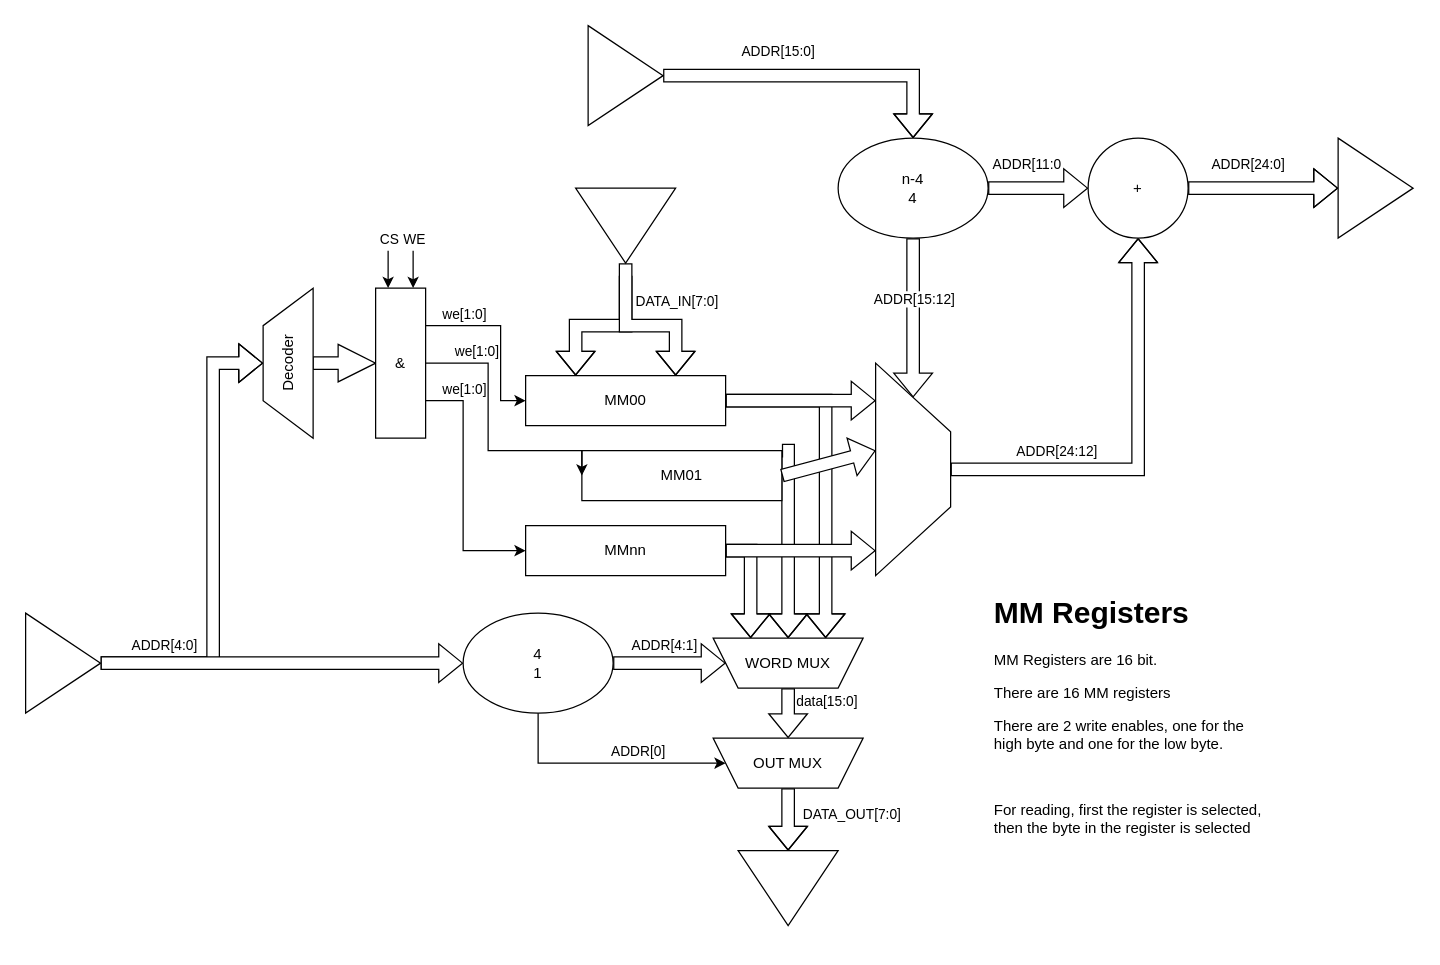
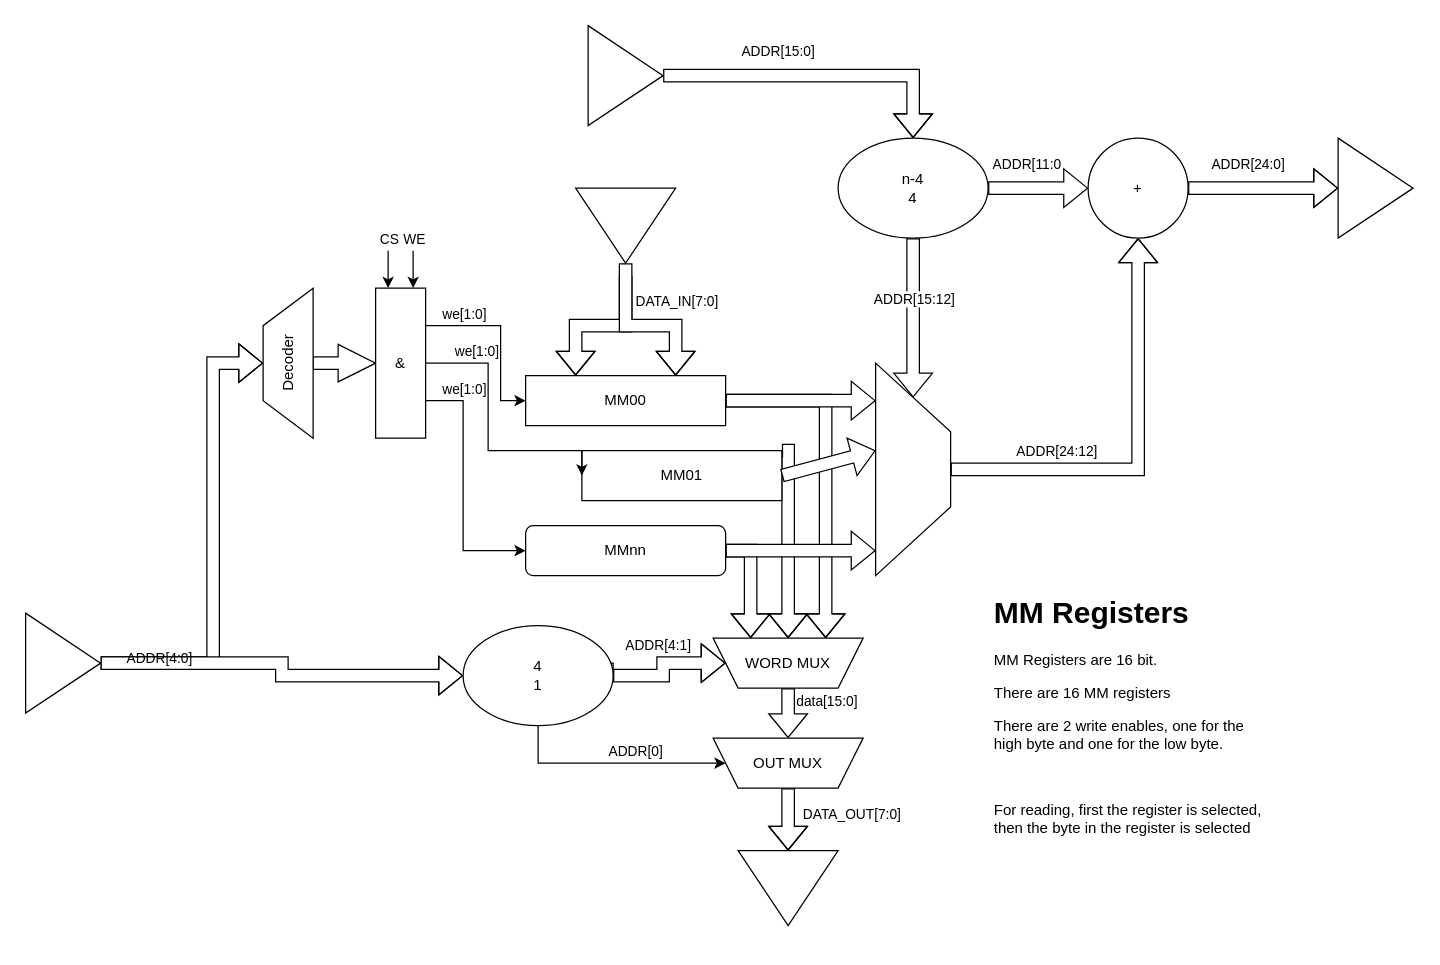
  <mxCell id="0" />
  <mxCell id="1" parent="0" />
  <mxCell id="2" style="edgeStyle=orthogonalEdgeStyle;rounded=0;orthogonalLoop=1;jettySize=auto;html=1;exitX=1;exitY=0.5;exitDx=0;exitDy=0;entryX=0.25;entryY=1;entryDx=0;entryDy=0;shape=flexArrow;fillColor=none;" edge="1" parent="1" source="3" target="42"><mxGeometry relative="1" as="geometry" /></mxCell>
  <mxCell id="3" value="MM00" style="rounded=0;whiteSpace=wrap;html=1;" vertex="1" parent="1"><mxGeometry x="420" y="300" width="160" height="40" as="geometry" /></mxCell>
  <mxCell id="4" style="edgeStyle=orthogonalEdgeStyle;rounded=0;orthogonalLoop=1;jettySize=auto;html=1;entryX=0.5;entryY=1;entryDx=0;entryDy=0;shape=flexArrow;" edge="1" parent="1" source="5" target="42"><mxGeometry relative="1" as="geometry"><Array as="points"><mxPoint x="630" y="360" /></Array></mxGeometry></mxCell>
  <mxCell id="5" value="MM01" style="rounded=0;whiteSpace=wrap;html=1;" vertex="1" parent="1"><mxGeometry x="465" y="360" width="160" height="40" as="geometry" /></mxCell>
  <mxCell id="6" style="edgeStyle=orthogonalEdgeStyle;rounded=0;orthogonalLoop=1;jettySize=auto;html=1;entryX=0.75;entryY=1;entryDx=0;entryDy=0;shape=flexArrow;" edge="1" parent="1" source="7" target="42"><mxGeometry relative="1" as="geometry"><Array as="points"><mxPoint x="600" y="440" /></Array></mxGeometry></mxCell>
- <mxCell id="7" value="MMnn" style="rounded=0;whiteSpace=wrap;html=1;" vertex="1" parent="1"><mxGeometry x="420" y="420" width="160" height="40" as="geometry" /></mxCell>
+ <mxCell id="7" value="MMnn" style="whiteSpace=wrap;html=1;rounded=1;" vertex="1" parent="1"><mxGeometry x="420" y="420" width="160" height="40" as="geometry" /></mxCell>
  <mxCell id="8" value="" style="edgeStyle=orthogonalEdgeStyle;rounded=0;orthogonalLoop=1;jettySize=auto;html=1;shape=flexArrow;" edge="1" parent="1" source="10" target="16"><mxGeometry relative="1" as="geometry" /></mxCell>
  <mxCell id="9" value="ADDR[15:0]" style="edgeLabel;html=1;align=center;verticalAlign=middle;resizable=0;points=[];" vertex="1" connectable="0" parent="8"><mxGeometry x="-0.209" y="-1" relative="1" as="geometry"><mxPoint x="-8" y="-21" as="offset" /></mxGeometry></mxCell>
  <mxCell id="10" value="" style="triangle;whiteSpace=wrap;html=1;" vertex="1" parent="1"><mxGeometry x="470" y="20" width="60" height="80" as="geometry" /></mxCell>
  <mxCell id="11" style="edgeStyle=orthogonalEdgeStyle;rounded=0;orthogonalLoop=1;jettySize=auto;html=1;entryX=0;entryY=0.5;entryDx=0;entryDy=0;shape=flexArrow;" edge="1" parent="1" source="16" target="22"><mxGeometry relative="1" as="geometry"><mxPoint x="765" y="245" as="targetPoint" /><Array as="points" /></mxGeometry></mxCell>
  <mxCell id="12" value="ADDR[15:12]" style="edgeLabel;html=1;align=center;verticalAlign=middle;resizable=0;points=[];" vertex="1" connectable="0" parent="11"><mxGeometry x="-0.078" relative="1" as="geometry"><mxPoint y="-11" as="offset" /></mxGeometry></mxCell>
  <mxCell id="13" value="" style="edgeStyle=orthogonalEdgeStyle;rounded=0;orthogonalLoop=1;jettySize=auto;html=1;shape=flexArrow;" edge="1" parent="1" source="16" target="25"><mxGeometry relative="1" as="geometry" /></mxCell>
  <mxCell id="14" value="ADDR[11:0" style="edgeLabel;html=1;align=center;verticalAlign=middle;resizable=0;points=[];" vertex="1" connectable="0" parent="13"><mxGeometry x="0.193" y="4" relative="1" as="geometry"><mxPoint x="-18" y="-16" as="offset" /></mxGeometry></mxCell>
  <mxCell id="15" style="edgeStyle=orthogonalEdgeStyle;rounded=0;orthogonalLoop=1;jettySize=auto;html=1;entryX=0.5;entryY=0;entryDx=0;entryDy=0;shape=flexArrow;exitX=1;exitY=0.5;exitDx=0;exitDy=0;" edge="1" parent="1" source="48" target="28"><mxGeometry relative="1" as="geometry"><Array as="points"><mxPoint x="170" y="530" /><mxPoint x="170" y="290" /></Array></mxGeometry></mxCell>
  <mxCell id="16" value="n-4&lt;br&gt;4" style="ellipse;whiteSpace=wrap;html=1;" vertex="1" parent="1"><mxGeometry x="670" y="110" width="120" height="80" as="geometry" /></mxCell>
  <mxCell id="17" value="" style="shape=flexArrow;endArrow=classic;html=1;rounded=0;exitX=1;exitY=0.5;exitDx=0;exitDy=0;fillColor=default;" edge="1" parent="1" source="3"><mxGeometry width="50" height="50" relative="1" as="geometry"><mxPoint x="660" y="330" as="sourcePoint" /><mxPoint x="700" y="320" as="targetPoint" /></mxGeometry></mxCell>
  <mxCell id="18" value="" style="shape=flexArrow;endArrow=classic;html=1;rounded=0;exitX=1;exitY=0.5;exitDx=0;exitDy=0;fillColor=default;" edge="1" parent="1" source="5"><mxGeometry width="50" height="50" relative="1" as="geometry"><mxPoint x="660" y="330" as="sourcePoint" /><mxPoint x="700" y="360" as="targetPoint" /></mxGeometry></mxCell>
  <mxCell id="19" value="" style="shape=flexArrow;endArrow=classic;html=1;rounded=0;exitX=1;exitY=0.5;exitDx=0;exitDy=0;fillColor=default;" edge="1" parent="1" source="7"><mxGeometry width="50" height="50" relative="1" as="geometry"><mxPoint x="660" y="330" as="sourcePoint" /><mxPoint x="700" y="440" as="targetPoint" /></mxGeometry></mxCell>
  <mxCell id="20" style="edgeStyle=orthogonalEdgeStyle;rounded=0;orthogonalLoop=1;jettySize=auto;html=1;entryX=0.5;entryY=1;entryDx=0;entryDy=0;shape=flexArrow;" edge="1" parent="1" source="22" target="25"><mxGeometry relative="1" as="geometry" /></mxCell>
  <mxCell id="21" value="ADDR[24:12]" style="edgeLabel;html=1;align=center;verticalAlign=middle;resizable=0;points=[];" vertex="1" connectable="0" parent="20"><mxGeometry x="-0.539" y="-2" relative="1" as="geometry"><mxPoint x="7" y="-17" as="offset" /></mxGeometry></mxCell>
  <mxCell id="22" value="" style="shape=trapezoid;perimeter=trapezoidPerimeter;whiteSpace=wrap;html=1;fixedSize=1;rotation=90;size=55;" vertex="1" parent="1"><mxGeometry x="645" y="345" width="170" height="60" as="geometry" /></mxCell>
  <mxCell id="23" style="edgeStyle=orthogonalEdgeStyle;rounded=0;orthogonalLoop=1;jettySize=auto;html=1;shape=flexArrow;" edge="1" parent="1" source="25"><mxGeometry relative="1" as="geometry"><mxPoint x="1070" y="150" as="targetPoint" /></mxGeometry></mxCell>
  <mxCell id="24" value="ADDR[24:0]" style="edgeLabel;html=1;align=center;verticalAlign=middle;resizable=0;points=[];" vertex="1" connectable="0" parent="23"><mxGeometry x="-0.316" relative="1" as="geometry"><mxPoint x="6" y="-20" as="offset" /></mxGeometry></mxCell>
  <mxCell id="25" value="+" style="ellipse;whiteSpace=wrap;html=1;aspect=fixed;" vertex="1" parent="1"><mxGeometry x="870" y="110" width="80" height="80" as="geometry" /></mxCell>
  <mxCell id="26" value="" style="shape=flexArrow;endArrow=classic;html=1;rounded=0;entryX=0.25;entryY=0;entryDx=0;entryDy=0;" edge="1" parent="1" target="3"><mxGeometry width="50" height="50" relative="1" as="geometry"><mxPoint x="500" y="220" as="sourcePoint" /><mxPoint x="490" y="220" as="targetPoint" /><Array as="points"><mxPoint x="500" y="260" /><mxPoint x="460" y="260" /></Array></mxGeometry></mxCell>
  <mxCell id="27" style="edgeStyle=orthogonalEdgeStyle;rounded=0;orthogonalLoop=1;jettySize=auto;html=1;entryX=0;entryY=0.5;entryDx=0;entryDy=0;shape=arrow;" edge="1" parent="1" source="28" target="35"><mxGeometry relative="1" as="geometry" /></mxCell>
  <mxCell id="28" value="Decoder" style="shape=trapezoid;perimeter=trapezoidPerimeter;whiteSpace=wrap;html=1;fixedSize=1;rotation=-90;size=30;" vertex="1" parent="1"><mxGeometry x="170" y="270" width="120" height="40" as="geometry" /></mxCell>
  <mxCell id="29" style="edgeStyle=orthogonalEdgeStyle;rounded=0;orthogonalLoop=1;jettySize=auto;html=1;exitX=1;exitY=0.25;exitDx=0;exitDy=0;entryX=0;entryY=0.5;entryDx=0;entryDy=0;" edge="1" parent="1" source="35" target="3"><mxGeometry relative="1" as="geometry"><Array as="points"><mxPoint x="400" y="260" /><mxPoint x="400" y="320" /></Array></mxGeometry></mxCell>
  <mxCell id="30" value="we[1:0]" style="edgeLabel;html=1;align=center;verticalAlign=middle;resizable=0;points=[];" vertex="1" connectable="0" parent="29"><mxGeometry x="-0.322" relative="1" as="geometry"><mxPoint x="-17" y="-10" as="offset" /></mxGeometry></mxCell>
  <mxCell id="31" style="edgeStyle=orthogonalEdgeStyle;rounded=0;orthogonalLoop=1;jettySize=auto;html=1;exitX=1;exitY=0.5;exitDx=0;exitDy=0;entryX=0;entryY=0.5;entryDx=0;entryDy=0;" edge="1" parent="1" source="35" target="5"><mxGeometry relative="1" as="geometry"><Array as="points"><mxPoint x="390" y="290" /><mxPoint x="390" y="360" /></Array></mxGeometry></mxCell>
  <mxCell id="32" value="we[1:0]" style="edgeLabel;html=1;align=center;verticalAlign=middle;resizable=0;points=[];" vertex="1" connectable="0" parent="31"><mxGeometry x="-0.7" relative="1" as="geometry"><mxPoint x="8" y="-10" as="offset" /></mxGeometry></mxCell>
  <mxCell id="33" style="edgeStyle=orthogonalEdgeStyle;rounded=0;orthogonalLoop=1;jettySize=auto;html=1;exitX=1;exitY=0.75;exitDx=0;exitDy=0;entryX=0;entryY=0.5;entryDx=0;entryDy=0;" edge="1" parent="1" source="35" target="7"><mxGeometry relative="1" as="geometry"><Array as="points"><mxPoint x="370" y="320" /><mxPoint x="370" y="440" /></Array></mxGeometry></mxCell>
  <mxCell id="34" value="we[1:0]" style="edgeLabel;html=1;align=center;verticalAlign=middle;resizable=0;points=[];" vertex="1" connectable="0" parent="33"><mxGeometry x="-0.789" y="1" relative="1" as="geometry"><mxPoint x="9" y="-9" as="offset" /></mxGeometry></mxCell>
  <mxCell id="35" value="&amp;amp;" style="rounded=0;whiteSpace=wrap;html=1;" vertex="1" parent="1"><mxGeometry x="300" y="230" width="40" height="120" as="geometry" /></mxCell>
  <mxCell id="36" value="" style="endArrow=classic;html=1;rounded=0;entryX=0.25;entryY=0;entryDx=0;entryDy=0;" edge="1" parent="1" target="35"><mxGeometry width="50" height="50" relative="1" as="geometry"><mxPoint x="310" y="200" as="sourcePoint" /><mxPoint x="390" y="210" as="targetPoint" /></mxGeometry></mxCell>
  <mxCell id="37" value="CS" style="edgeLabel;html=1;align=center;verticalAlign=middle;resizable=0;points=[];" vertex="1" connectable="0" parent="36"><mxGeometry x="-0.766" relative="1" as="geometry"><mxPoint y="-14" as="offset" /></mxGeometry></mxCell>
  <mxCell id="38" value="" style="endArrow=classic;html=1;rounded=0;entryX=0.75;entryY=0;entryDx=0;entryDy=0;" edge="1" parent="1" target="35"><mxGeometry width="50" height="50" relative="1" as="geometry"><mxPoint x="330" y="200" as="sourcePoint" /><mxPoint x="390" y="210" as="targetPoint" /></mxGeometry></mxCell>
  <mxCell id="39" value="WE" style="edgeLabel;html=1;align=center;verticalAlign=middle;resizable=0;points=[];" vertex="1" connectable="0" parent="38"><mxGeometry x="-0.714" relative="1" as="geometry"><mxPoint y="-14" as="offset" /></mxGeometry></mxCell>
  <mxCell id="40" value="" style="edgeStyle=orthogonalEdgeStyle;rounded=0;orthogonalLoop=1;jettySize=auto;html=1;shape=flexArrow;" edge="1" parent="1" source="42" target="45"><mxGeometry relative="1" as="geometry" /></mxCell>
  <mxCell id="41" value="data[15:0]" style="edgeLabel;html=1;align=center;verticalAlign=middle;resizable=0;points=[];labelBackgroundColor=none;" vertex="1" connectable="0" parent="40"><mxGeometry x="-0.258" y="-1" relative="1" as="geometry"><mxPoint x="31" y="-5" as="offset" /></mxGeometry></mxCell>
  <mxCell id="42" value="" style="shape=trapezoid;perimeter=trapezoidPerimeter;fixedSize=1;size=20;rotation=-180;html=1;whiteSpace=wrap;horizontal=1;" vertex="1" parent="1"><mxGeometry x="570" y="510" width="120" height="40" as="geometry" /></mxCell>
  <mxCell id="43" style="edgeStyle=orthogonalEdgeStyle;rounded=0;orthogonalLoop=1;jettySize=auto;html=1;exitX=0.5;exitY=0;exitDx=0;exitDy=0;shape=flexArrow;" edge="1" parent="1" source="45"><mxGeometry relative="1" as="geometry"><mxPoint x="630" y="680" as="targetPoint" /></mxGeometry></mxCell>
  <mxCell id="44" value="DATA_OUT[7:0]" style="edgeLabel;html=1;align=center;verticalAlign=middle;resizable=0;points=[];" vertex="1" connectable="0" parent="43"><mxGeometry x="0.331" y="-2" relative="1" as="geometry"><mxPoint x="52" y="-13" as="offset" /></mxGeometry></mxCell>
  <mxCell id="45" value="" style="shape=trapezoid;perimeter=trapezoidPerimeter;whiteSpace=wrap;html=1;fixedSize=1;size=20;rotation=-180;" vertex="1" parent="1"><mxGeometry x="570" y="590" width="120" height="40" as="geometry" /></mxCell>
  <mxCell id="46" style="edgeStyle=orthogonalEdgeStyle;rounded=0;orthogonalLoop=1;jettySize=auto;html=1;entryX=1;entryY=0.5;entryDx=0;entryDy=0;exitX=1;exitY=0.5;exitDx=0;exitDy=0;" edge="1" parent="1" source="55" target="45"><mxGeometry relative="1" as="geometry"><Array as="points"><mxPoint x="430" y="530" /><mxPoint x="430" y="610" /></Array></mxGeometry></mxCell>
  <mxCell id="47" value="ADDR[0]" style="edgeLabel;html=1;align=center;verticalAlign=middle;resizable=0;points=[];" vertex="1" connectable="0" parent="46"><mxGeometry x="0.49" relative="1" as="geometry"><mxPoint x="3" y="-10" as="offset" /></mxGeometry></mxCell>
  <mxCell id="48" value="" style="triangle;whiteSpace=wrap;html=1;" vertex="1" parent="1"><mxGeometry x="20" y="490" width="60" height="80" as="geometry" /></mxCell>
  <mxCell id="49" style="edgeStyle=orthogonalEdgeStyle;rounded=0;orthogonalLoop=1;jettySize=auto;html=1;shape=flexArrow;fillColor=default;entryX=0;entryY=0.5;entryDx=0;entryDy=0;" edge="1" parent="1" source="48" target="55"><mxGeometry relative="1" as="geometry"><mxPoint x="380" y="530" as="targetPoint" /></mxGeometry></mxCell>
  <mxCell id="50" value="ADDR[4:0]" style="edgeLabel;html=1;align=center;verticalAlign=middle;resizable=0;points=[];labelBackgroundColor=none;" vertex="1" connectable="0" parent="49"><mxGeometry x="0.139" relative="1" as="geometry"><mxPoint x="-115" y="-15" as="offset" /></mxGeometry></mxCell>
  <mxCell id="51" value="WORD MUX" style="text;html=1;strokeColor=none;fillColor=none;align=center;verticalAlign=middle;whiteSpace=wrap;rounded=0;" vertex="1" parent="1"><mxGeometry x="590" y="515" width="80" height="30" as="geometry" /></mxCell>
  <mxCell id="52" value="OUT MUX" style="text;html=1;strokeColor=none;fillColor=none;align=center;verticalAlign=middle;whiteSpace=wrap;rounded=0;" vertex="1" parent="1"><mxGeometry x="590" y="595" width="80" height="30" as="geometry" /></mxCell>
  <mxCell id="53" value="" style="shape=flexArrow;endArrow=classic;html=1;rounded=0;entryX=0.75;entryY=0;entryDx=0;entryDy=0;fillColor=default;" edge="1" parent="1" target="3"><mxGeometry width="50" height="50" relative="1" as="geometry"><mxPoint x="500" y="210" as="sourcePoint" /><mxPoint x="520" y="280" as="targetPoint" /><Array as="points"><mxPoint x="500" y="260" /><mxPoint x="540" y="260" /></Array></mxGeometry></mxCell>
  <mxCell id="54" value="DATA_IN[7:0]" style="edgeLabel;html=1;align=center;verticalAlign=middle;resizable=0;points=[];" vertex="1" connectable="0" parent="53"><mxGeometry x="-0.502" y="-1" relative="1" as="geometry"><mxPoint x="41" y="-2" as="offset" /></mxGeometry></mxCell>
- <mxCell id="55" value="4&lt;br&gt;1" style="ellipse;whiteSpace=wrap;html=1;" vertex="1" parent="1"><mxGeometry x="370" y="490" width="120" height="80" as="geometry" /></mxCell>
+ <mxCell id="55" value="4&lt;br&gt;1" style="ellipse;whiteSpace=wrap;html=1;" vertex="1" parent="1"><mxGeometry x="370" y="500" width="120" height="80" as="geometry" /></mxCell>
  <mxCell id="56" style="edgeStyle=orthogonalEdgeStyle;rounded=0;orthogonalLoop=1;jettySize=auto;html=1;entryX=1;entryY=0.5;entryDx=0;entryDy=0;shape=flexArrow;fillColor=default;" edge="1" parent="1" source="55" target="42"><mxGeometry relative="1" as="geometry" /></mxCell>
  <mxCell id="57" value="ADDR[4:1]" style="edgeLabel;html=1;align=center;verticalAlign=middle;resizable=0;points=[];" vertex="1" connectable="0" parent="56"><mxGeometry x="0.125" relative="1" as="geometry"><mxPoint x="-11" y="-15" as="offset" /></mxGeometry></mxCell>
  <mxCell id="58" value="&lt;h1&gt;MM Registers&lt;/h1&gt;&lt;p&gt;MM Registers are 16 bit.&lt;/p&gt;&lt;p&gt;There are 16 MM registers&lt;/p&gt;&lt;p&gt;There are 2 write enables, one for the high byte and one for the low byte.&lt;/p&gt;&lt;p&gt;&lt;br&gt;&lt;/p&gt;&lt;p&gt;For reading, first the register is selected, then the byte in the register is selected&lt;/p&gt;" style="text;html=1;strokeColor=none;fillColor=none;spacing=5;spacingTop=-20;whiteSpace=wrap;overflow=hidden;rounded=0;" vertex="1" parent="1"><mxGeometry x="790" y="470" width="230" height="210" as="geometry" /></mxCell>
  <mxCell id="59" value="" style="triangle;whiteSpace=wrap;html=1;rotation=90;" vertex="1" parent="1"><mxGeometry x="470" y="140" width="60" height="80" as="geometry" /></mxCell>
  <mxCell id="60" value="" style="triangle;whiteSpace=wrap;html=1;rotation=90;" vertex="1" parent="1"><mxGeometry x="600" y="670" width="60" height="80" as="geometry" /></mxCell>
  <mxCell id="61" value="" style="triangle;whiteSpace=wrap;html=1;" vertex="1" parent="1"><mxGeometry x="1070" y="110" width="60" height="80" as="geometry" /></mxCell>
